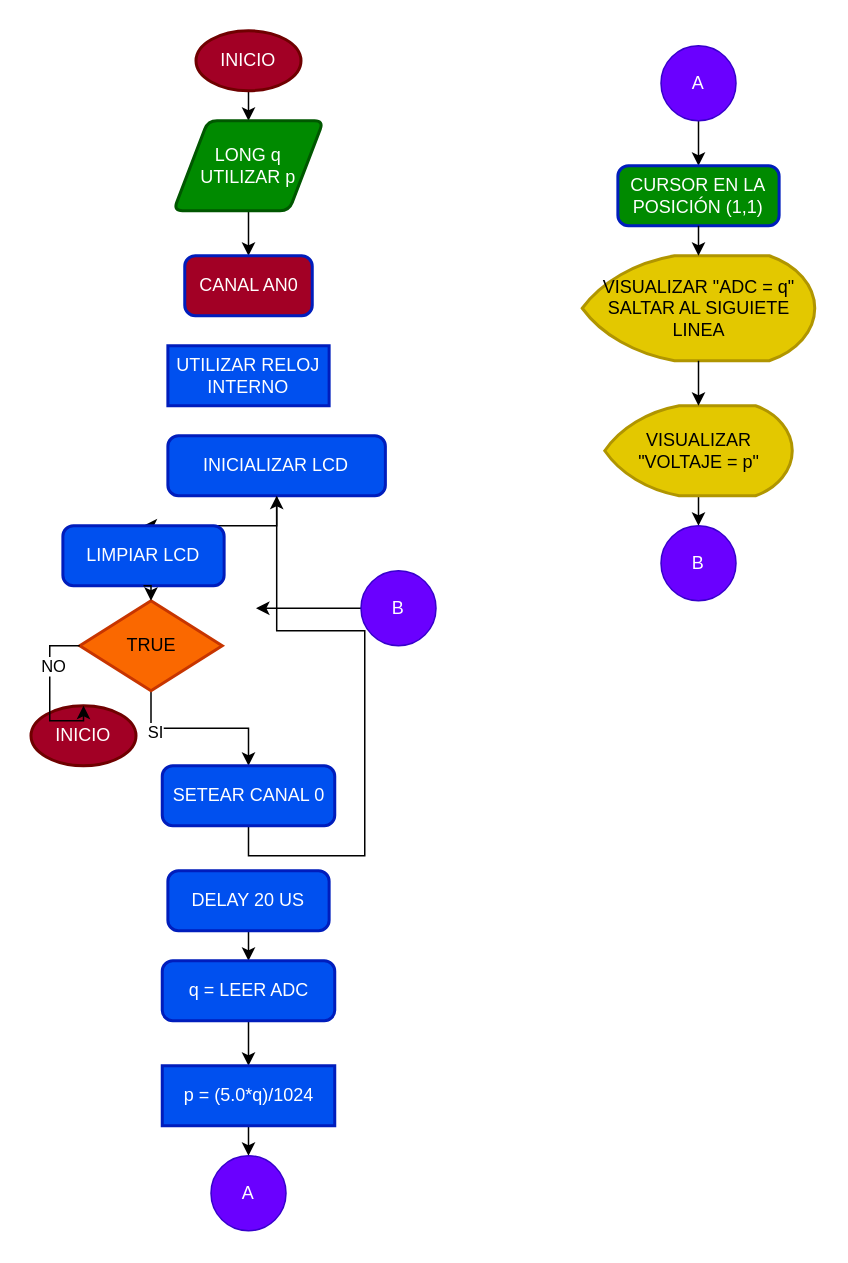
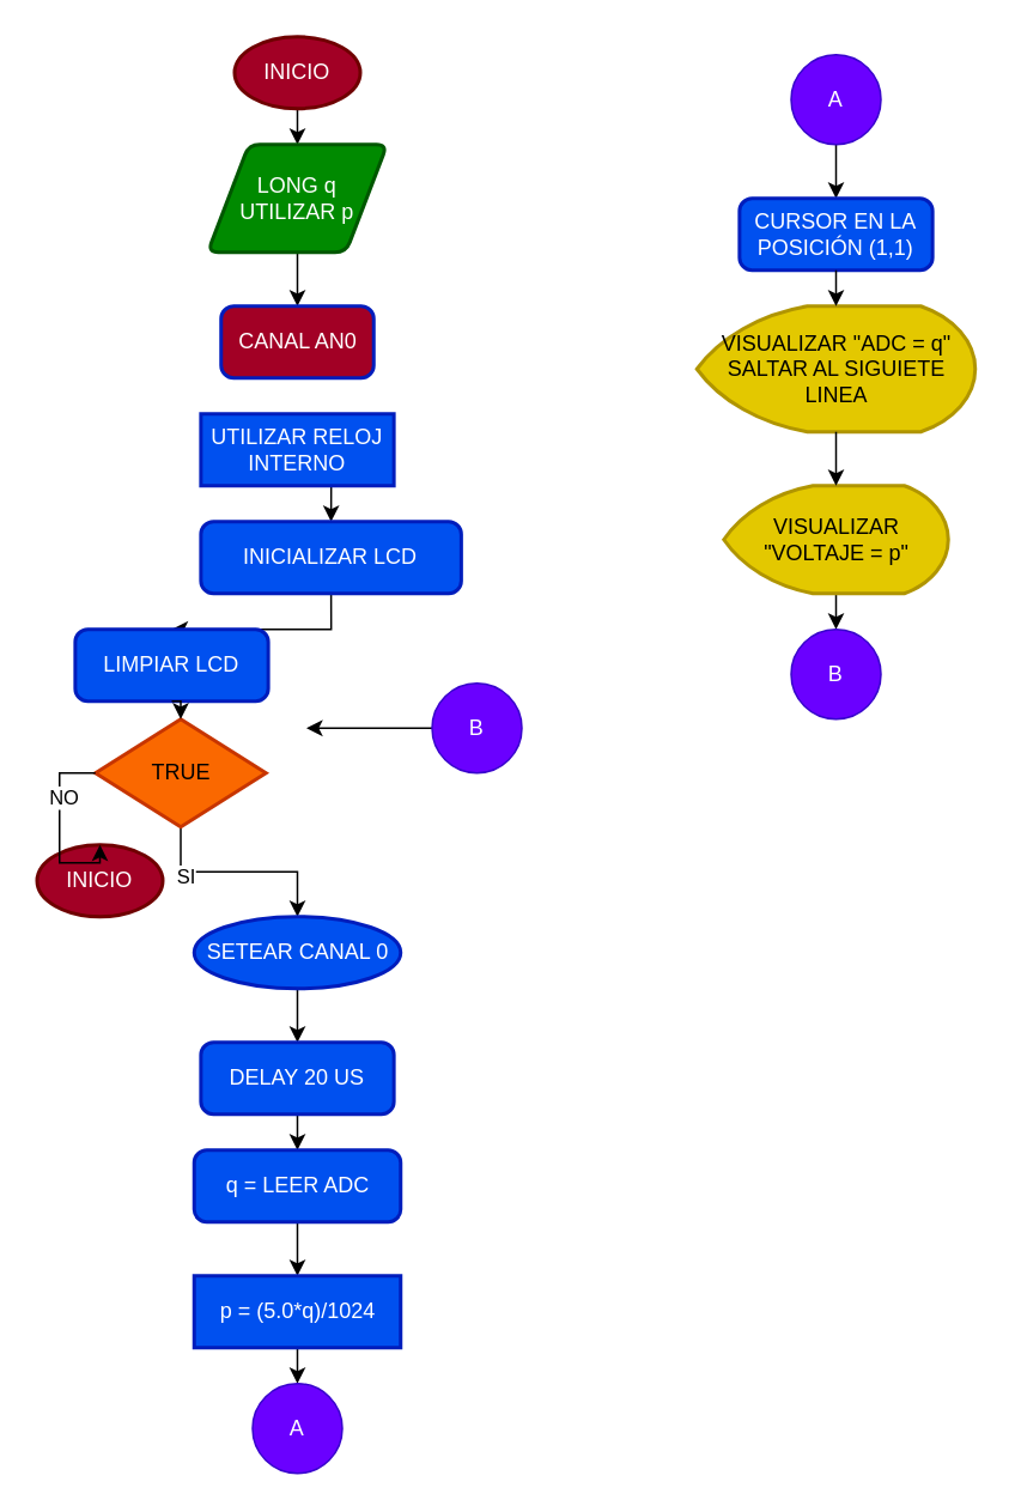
  <mxCell id="0" />
  <mxCell id="1" parent="0" />
  <mxCell id="2" style="edgeStyle=orthogonalEdgeStyle;rounded=0;orthogonalLoop=1;jettySize=auto;html=1;exitX=0.5;exitY=1;exitDx=0;exitDy=0;exitPerimeter=0;entryX=0.5;entryY=0;entryDx=0;entryDy=0;" edge="1" parent="1" source="3" target="5"><mxGeometry relative="1" as="geometry" /></mxCell>
  <mxCell id="3" value="INICIO" style="strokeWidth=2;html=1;shape=mxgraph.flowchart.start_1;whiteSpace=wrap;fillColor=#a20025;fontColor=#ffffff;strokeColor=#6F0000;" vertex="1" parent="1"><mxGeometry x="130" y="20" width="70" height="40" as="geometry" /></mxCell>
  <mxCell id="4" style="edgeStyle=orthogonalEdgeStyle;rounded=0;orthogonalLoop=1;jettySize=auto;html=1;exitX=0.5;exitY=1;exitDx=0;exitDy=0;entryX=0.5;entryY=0;entryDx=0;entryDy=0;" edge="1" parent="1" source="5" target="6"><mxGeometry relative="1" as="geometry" /></mxCell>
  <mxCell id="5" value="LONG q&lt;div&gt;UTILIZAR p&lt;/div&gt;" style="shape=parallelogram;html=1;strokeWidth=2;perimeter=parallelogramPerimeter;whiteSpace=wrap;rounded=1;arcSize=12;size=0.23;fillColor=#008a00;fontColor=#ffffff;strokeColor=#005700;" vertex="1" parent="1"><mxGeometry x="115" y="80" width="100" height="60" as="geometry" /></mxCell>
  <mxCell id="6" value="CANAL AN0" style="rounded=1;whiteSpace=wrap;html=1;absoluteArcSize=1;arcSize=14;strokeWidth=2;fillColor=#a20025;fontColor=#ffffff;strokeColor=#001DBC;" vertex="1" parent="1"><mxGeometry x="122.5" y="170" width="85" height="40" as="geometry" /></mxCell>
+ <mxCell id="7" style="edgeStyle=orthogonalEdgeStyle;rounded=0;orthogonalLoop=1;jettySize=auto;html=1;exitX=0.5;exitY=1;exitDx=0;exitDy=0;entryX=0.5;entryY=0;entryDx=0;entryDy=0;" edge="1" parent="1" source="8" target="10"><mxGeometry relative="1" as="geometry" /></mxCell>
  <mxCell id="8" value="UTILIZAR RELOJ INTERNO" style="whiteSpace=wrap;html=1;absoluteArcSize=1;arcSize=14;strokeWidth=2;fillColor=#0050ef;fontColor=#ffffff;strokeColor=#001DBC;rounded=0;" vertex="1" parent="1"><mxGeometry x="111.25" y="230" width="107.5" height="40" as="geometry" /></mxCell>
  <mxCell id="9" style="edgeStyle=orthogonalEdgeStyle;rounded=0;orthogonalLoop=1;jettySize=auto;html=1;exitX=0.5;exitY=1;exitDx=0;exitDy=0;entryX=0.5;entryY=0;entryDx=0;entryDy=0;" edge="1" parent="1" source="10" target="11"><mxGeometry relative="1" as="geometry" /></mxCell>
  <mxCell id="10" value="INICIALIZAR LCD" style="rounded=1;whiteSpace=wrap;html=1;absoluteArcSize=1;arcSize=14;strokeWidth=2;fillColor=#0050ef;fontColor=#ffffff;strokeColor=#001DBC;" vertex="1" parent="1"><mxGeometry x="111.25" y="290" width="145" height="40" as="geometry" /></mxCell>
  <mxCell id="11" value="LIMPIAR LCD" style="rounded=1;whiteSpace=wrap;html=1;absoluteArcSize=1;arcSize=14;strokeWidth=2;fillColor=#0050ef;fontColor=#ffffff;strokeColor=#001DBC;" vertex="1" parent="1"><mxGeometry x="41.25" y="350" width="107.5" height="40" as="geometry" /></mxCell>
  <mxCell id="12" style="edgeStyle=orthogonalEdgeStyle;rounded=0;orthogonalLoop=1;jettySize=auto;html=1;exitX=0.5;exitY=1;exitDx=0;exitDy=0;exitPerimeter=0;entryX=0.5;entryY=0;entryDx=0;entryDy=0;" edge="1" parent="1" source="14" target="17"><mxGeometry relative="1" as="geometry" /></mxCell>
  <mxCell id="13" value="SI" style="edgeLabel;html=1;align=center;verticalAlign=middle;resizable=0;points=[];" vertex="1" connectable="0" parent="12"><mxGeometry x="-0.533" y="-2" relative="1" as="geometry"><mxPoint as="offset" /></mxGeometry></mxCell>
  <mxCell id="14" value="TRUE" style="strokeWidth=2;html=1;shape=mxgraph.flowchart.decision;whiteSpace=wrap;fillColor=#fa6800;fontColor=#000000;strokeColor=#C73500;" vertex="1" parent="1"><mxGeometry x="52.5" y="400" width="95" height="60" as="geometry" /></mxCell>
  <mxCell id="15" style="edgeStyle=orthogonalEdgeStyle;rounded=0;orthogonalLoop=1;jettySize=auto;html=1;exitX=0.5;exitY=1;exitDx=0;exitDy=0;entryX=0.5;entryY=0;entryDx=0;entryDy=0;entryPerimeter=0;" edge="1" parent="1" source="11" target="14"><mxGeometry relative="1" as="geometry" /></mxCell>
- <mxCell id="16" style="edgeStyle=orthogonalEdgeStyle;rounded=0;orthogonalLoop=1;jettySize=auto;html=1;exitX=0.5;exitY=1;exitDx=0;exitDy=0;" edge="1" parent="1" source="17" target="10"><mxGeometry relative="1" as="geometry" /></mxCell>
- <mxCell id="17" value="SETEAR CANAL 0" style="rounded=1;whiteSpace=wrap;html=1;absoluteArcSize=1;arcSize=14;strokeWidth=2;fillColor=#0050ef;fontColor=#ffffff;strokeColor=#001DBC;" vertex="1" parent="1"><mxGeometry x="107.5" y="510" width="115" height="40" as="geometry" /></mxCell>
+ <mxCell id="16" style="edgeStyle=orthogonalEdgeStyle;rounded=0;orthogonalLoop=1;jettySize=auto;html=1;exitX=0.5;exitY=1;exitDx=0;exitDy=0;entryX=0.5;entryY=0;entryDx=0;entryDy=0;" edge="1" parent="1" source="17" target="19"><mxGeometry relative="1" as="geometry" /></mxCell>
+ <mxCell id="17" value="SETEAR CANAL 0" style="ellipse;whiteSpace=wrap;html=1;absoluteArcSize=1;arcSize=14;strokeWidth=2;fillColor=#0050ef;fontColor=#ffffff;strokeColor=#001DBC;" vertex="1" parent="1"><mxGeometry x="107.5" y="510" width="115" height="40" as="geometry" /></mxCell>
  <mxCell id="18" style="edgeStyle=orthogonalEdgeStyle;rounded=0;orthogonalLoop=1;jettySize=auto;html=1;exitX=0.5;exitY=1;exitDx=0;exitDy=0;entryX=0.5;entryY=0;entryDx=0;entryDy=0;" edge="1" parent="1" source="19" target="21"><mxGeometry relative="1" as="geometry" /></mxCell>
  <mxCell id="19" value="DELAY 20 US" style="rounded=1;whiteSpace=wrap;html=1;absoluteArcSize=1;arcSize=14;strokeWidth=2;fillColor=#0050ef;fontColor=#ffffff;strokeColor=#001DBC;" vertex="1" parent="1"><mxGeometry x="111.25" y="580" width="107.5" height="40" as="geometry" /></mxCell>
  <mxCell id="20" style="edgeStyle=orthogonalEdgeStyle;rounded=0;orthogonalLoop=1;jettySize=auto;html=1;exitX=0.5;exitY=1;exitDx=0;exitDy=0;entryX=0.5;entryY=0;entryDx=0;entryDy=0;" edge="1" parent="1" source="21" target="23"><mxGeometry relative="1" as="geometry" /></mxCell>
  <mxCell id="21" value="q = LEER ADC" style="rounded=1;whiteSpace=wrap;html=1;absoluteArcSize=1;arcSize=14;strokeWidth=2;fillColor=#0050ef;fontColor=#ffffff;strokeColor=#001DBC;" vertex="1" parent="1"><mxGeometry x="107.5" y="640" width="115" height="40" as="geometry" /></mxCell>
  <mxCell id="22" style="edgeStyle=orthogonalEdgeStyle;rounded=0;orthogonalLoop=1;jettySize=auto;html=1;exitX=0.5;exitY=1;exitDx=0;exitDy=0;entryX=0.5;entryY=0;entryDx=0;entryDy=0;" edge="1" parent="1" source="23" target="27"><mxGeometry relative="1" as="geometry" /></mxCell>
  <mxCell id="23" value="p = (5.0*q)/1024" style="whiteSpace=wrap;html=1;absoluteArcSize=1;arcSize=14;strokeWidth=2;fillColor=#0050ef;fontColor=#ffffff;strokeColor=#001DBC;rounded=0;" vertex="1" parent="1"><mxGeometry x="107.5" y="710" width="115" height="40" as="geometry" /></mxCell>
  <mxCell id="24" value="INICIO" style="strokeWidth=2;html=1;shape=mxgraph.flowchart.start_1;whiteSpace=wrap;fillColor=#a20025;fontColor=#ffffff;strokeColor=#6F0000;" vertex="1" parent="1"><mxGeometry x="20" y="470" width="70" height="40" as="geometry" /></mxCell>
  <mxCell id="25" style="edgeStyle=orthogonalEdgeStyle;rounded=0;orthogonalLoop=1;jettySize=auto;html=1;exitX=0;exitY=0.5;exitDx=0;exitDy=0;exitPerimeter=0;entryX=0.5;entryY=0;entryDx=0;entryDy=0;entryPerimeter=0;" edge="1" parent="1" source="14" target="24"><mxGeometry relative="1" as="geometry" /></mxCell>
  <mxCell id="26" value="NO" style="edgeLabel;html=1;align=center;verticalAlign=middle;resizable=0;points=[];" vertex="1" connectable="0" parent="25"><mxGeometry x="-0.358" y="2" relative="1" as="geometry"><mxPoint as="offset" /></mxGeometry></mxCell>
  <mxCell id="27" value="A" style="ellipse;whiteSpace=wrap;html=1;aspect=fixed;fillColor=#6a00ff;fontColor=#ffffff;strokeColor=#3700CC;" vertex="1" parent="1"><mxGeometry x="140" y="770" width="50" height="50" as="geometry" /></mxCell>
  <mxCell id="28" style="edgeStyle=orthogonalEdgeStyle;rounded=0;orthogonalLoop=1;jettySize=auto;html=1;exitX=0;exitY=0.5;exitDx=0;exitDy=0;" edge="1" parent="1" source="29"><mxGeometry relative="1" as="geometry"><mxPoint x="170" y="405" as="targetPoint" /></mxGeometry></mxCell>
  <mxCell id="29" value="B" style="ellipse;whiteSpace=wrap;html=1;aspect=fixed;fillColor=#6a00ff;fontColor=#ffffff;strokeColor=#3700CC;" vertex="1" parent="1"><mxGeometry x="240" y="380" width="50" height="50" as="geometry" /></mxCell>
  <mxCell id="30" style="edgeStyle=orthogonalEdgeStyle;rounded=0;orthogonalLoop=1;jettySize=auto;html=1;exitX=0.5;exitY=1;exitDx=0;exitDy=0;entryX=0.5;entryY=0;entryDx=0;entryDy=0;" edge="1" parent="1" source="31" target="32"><mxGeometry relative="1" as="geometry" /></mxCell>
  <mxCell id="31" value="A" style="ellipse;whiteSpace=wrap;html=1;aspect=fixed;fillColor=#6a00ff;fontColor=#ffffff;strokeColor=#3700CC;" vertex="1" parent="1"><mxGeometry x="440" y="30" width="50" height="50" as="geometry" /></mxCell>
- <mxCell id="32" value="CURSOR EN LA POSICIÓN (1,1)" style="rounded=1;whiteSpace=wrap;html=1;absoluteArcSize=1;arcSize=14;strokeWidth=2;fillColor=#008a00;fontColor=#ffffff;strokeColor=#001DBC;" vertex="1" parent="1"><mxGeometry x="411.25" y="110" width="107.5" height="40" as="geometry" /></mxCell>
+ <mxCell id="32" value="CURSOR EN LA POSICIÓN (1,1)" style="rounded=1;whiteSpace=wrap;html=1;absoluteArcSize=1;arcSize=14;strokeWidth=2;fillColor=#0050ef;fontColor=#ffffff;strokeColor=#001DBC;" vertex="1" parent="1"><mxGeometry x="411.25" y="110" width="107.5" height="40" as="geometry" /></mxCell>
  <mxCell id="33" value="VISUALIZAR &quot;ADC = q&quot; SALTAR AL SIGUIETE LINEA" style="strokeWidth=2;html=1;shape=mxgraph.flowchart.display;whiteSpace=wrap;fillColor=#e3c800;fontColor=#000000;strokeColor=#B09500;" vertex="1" parent="1"><mxGeometry x="387.5" y="170" width="155" height="70" as="geometry" /></mxCell>
  <mxCell id="34" style="edgeStyle=orthogonalEdgeStyle;rounded=0;orthogonalLoop=1;jettySize=auto;html=1;exitX=0.5;exitY=1;exitDx=0;exitDy=0;exitPerimeter=0;entryX=0.5;entryY=0;entryDx=0;entryDy=0;" edge="1" parent="1" source="35" target="38"><mxGeometry relative="1" as="geometry" /></mxCell>
  <mxCell id="35" value="VISUALIZAR &quot;VOLTAJE = p&quot;" style="strokeWidth=2;html=1;shape=mxgraph.flowchart.display;whiteSpace=wrap;fillColor=#e3c800;fontColor=#000000;strokeColor=#B09500;" vertex="1" parent="1"><mxGeometry x="402.5" y="270" width="125" height="60" as="geometry" /></mxCell>
  <mxCell id="36" style="edgeStyle=orthogonalEdgeStyle;rounded=0;orthogonalLoop=1;jettySize=auto;html=1;exitX=0.5;exitY=1;exitDx=0;exitDy=0;entryX=0.5;entryY=0;entryDx=0;entryDy=0;entryPerimeter=0;" edge="1" parent="1" source="32" target="33"><mxGeometry relative="1" as="geometry" /></mxCell>
  <mxCell id="37" style="edgeStyle=orthogonalEdgeStyle;rounded=0;orthogonalLoop=1;jettySize=auto;html=1;exitX=0.5;exitY=1;exitDx=0;exitDy=0;exitPerimeter=0;entryX=0.5;entryY=0;entryDx=0;entryDy=0;entryPerimeter=0;" edge="1" parent="1" source="33" target="35"><mxGeometry relative="1" as="geometry" /></mxCell>
  <mxCell id="38" value="B" style="ellipse;whiteSpace=wrap;html=1;aspect=fixed;fillColor=#6a00ff;fontColor=#ffffff;strokeColor=#3700CC;" vertex="1" parent="1"><mxGeometry x="440" y="350" width="50" height="50" as="geometry" /></mxCell>
